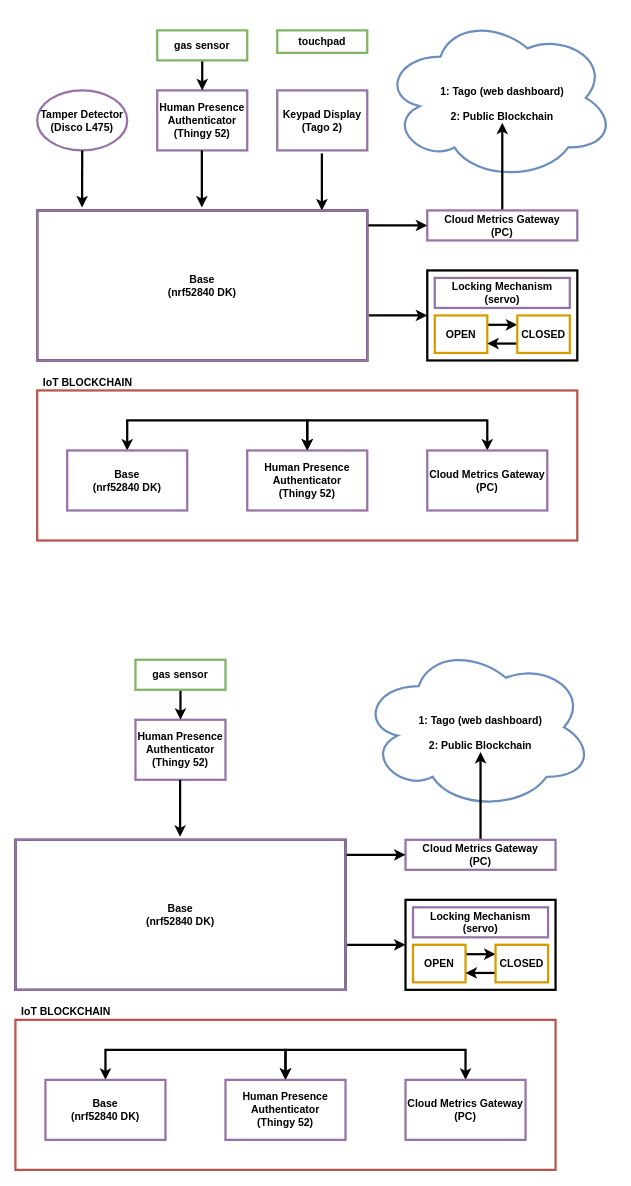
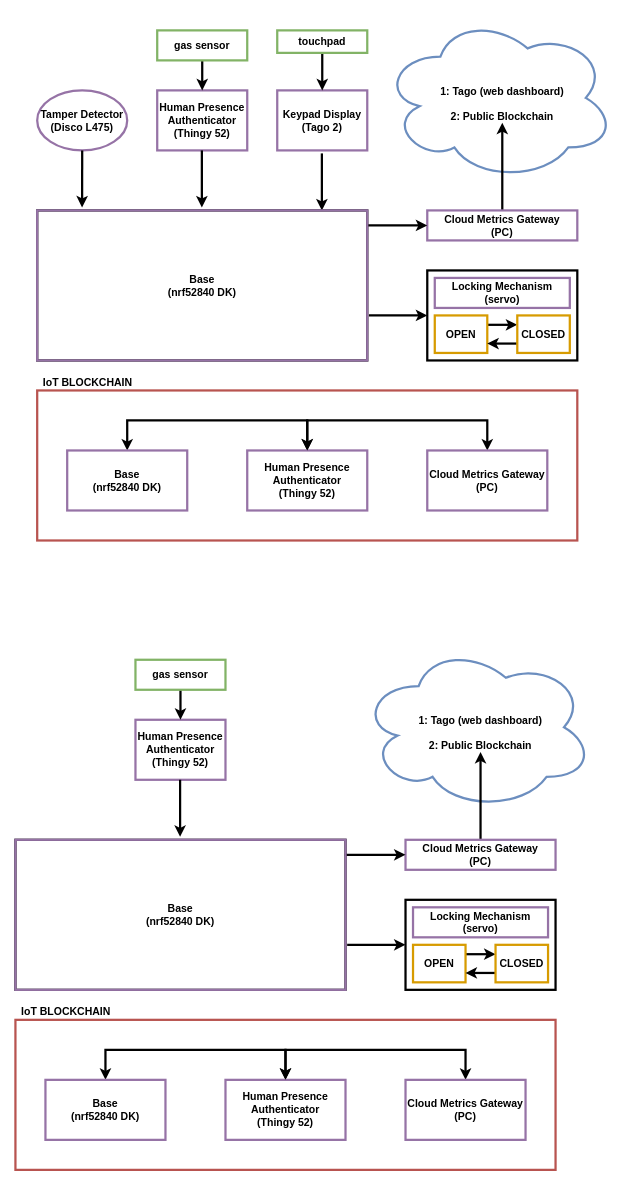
  <mxCell id="0" />
  <mxCell id="1" parent="0" />
  <mxCell id="2" value="" style="ellipse;shape=cloud;whiteSpace=wrap;html=1;fillColor=none;strokeColor=#6c8ebf;strokeWidth=3;fontSize=14;fontStyle=1" parent="1" vertex="1"><mxGeometry x="509" y="20" width="310" height="220" as="geometry" /></mxCell>
  <mxCell id="3" value="" style="rounded=0;whiteSpace=wrap;html=1;fillColor=none;strokeColor=#b85450;strokeWidth=3;fontSize=14;fontStyle=1" parent="1" vertex="1"><mxGeometry x="49" y="520" width="720" height="200" as="geometry" /></mxCell>
  <mxCell id="4" value="" style="rounded=0;whiteSpace=wrap;html=1;fillColor=none;strokeWidth=3;fontSize=14;fontStyle=1" parent="1" vertex="1"><mxGeometry x="569" y="360" width="200" height="120" as="geometry" /></mxCell>
  <mxCell id="5" value="&lt;div&gt;Human Presence Authenticator&lt;/div&gt;(Thingy 52)" style="rounded=0;whiteSpace=wrap;html=1;fillColor=none;strokeColor=#9673a6;strokeWidth=3;fontSize=14;fontStyle=1" parent="1" vertex="1"><mxGeometry x="209" y="120" width="120" height="80" as="geometry" /></mxCell>
  <mxCell id="6" value="&lt;div&gt;Tamper Detector&lt;/div&gt;(Disco L475)" style="ellipse;whiteSpace=wrap;html=1;fillColor=none;strokeColor=#9673a6;strokeWidth=3;fontSize=14;fontStyle=1;" parent="1" vertex="1"><mxGeometry x="49" y="120" width="120" height="80" as="geometry" /></mxCell>
  <mxCell id="7" value="&lt;div&gt;Locking Mechanism&lt;/div&gt;&lt;div&gt;(s&lt;span style=&quot;background-color: transparent; color: light-dark(rgb(0, 0, 0), rgb(255, 255, 255));&quot;&gt;ervo)&lt;/span&gt;&lt;/div&gt;" style="rounded=0;whiteSpace=wrap;html=1;fillColor=none;strokeColor=#9673a6;strokeWidth=3;fontSize=14;fontStyle=1" parent="1" vertex="1"><mxGeometry x="579" y="370" width="180" height="40" as="geometry" /></mxCell>
  <mxCell id="8" value="" style="rounded=0;whiteSpace=wrap;html=1;fillColor=none;strokeWidth=3;fontSize=14;fontStyle=1" parent="1" vertex="1"><mxGeometry x="49" y="280" width="440" height="200" as="geometry" /></mxCell>
  <mxCell id="9" style="edgeStyle=orthogonalEdgeStyle;rounded=0;orthogonalLoop=1;jettySize=auto;html=1;exitX=0.5;exitY=0;exitDx=0;exitDy=0;entryX=0.5;entryY=1;entryDx=0;entryDy=0;strokeWidth=3;fontSize=14;fontStyle=1" parent="1" source="10" target="12" edge="1"><mxGeometry relative="1" as="geometry" /></mxCell>
  <mxCell id="10" value="&lt;div&gt;Cloud Metrics Gateway&lt;/div&gt;&lt;div&gt;(PC)&lt;/div&gt;" style="rounded=0;whiteSpace=wrap;html=1;fillColor=none;strokeColor=#9673a6;strokeWidth=3;fontSize=14;fontStyle=1" parent="1" vertex="1"><mxGeometry x="569" y="280" width="200" height="40" as="geometry" /></mxCell>
  <mxCell id="11" value="&lt;div&gt;Keypad Display&lt;/div&gt;(Tago 2)" style="rounded=0;whiteSpace=wrap;html=1;fillColor=none;strokeColor=#9673a6;strokeWidth=3;fontSize=14;fontStyle=1" parent="1" vertex="1"><mxGeometry x="369" y="120" width="120" height="80" as="geometry" /></mxCell>
  <mxCell id="12" value="1: Tago&amp;nbsp;&lt;span style=&quot;background-color: transparent; color: light-dark(rgb(0, 0, 0), rgb(255, 255, 255));&quot;&gt;(web dashboard)&lt;/span&gt;&lt;div&gt;&lt;br&gt;&lt;div&gt;2: Public Blockchain&lt;/div&gt;&lt;/div&gt;" style="rounded=0;whiteSpace=wrap;html=1;fillColor=none;strokeColor=none;strokeWidth=3;fontSize=14;fontStyle=1" parent="1" vertex="1"><mxGeometry x="569" y="113" width="200" height="50" as="geometry" /></mxCell>
  <mxCell id="13" style="edgeStyle=orthogonalEdgeStyle;rounded=0;orthogonalLoop=1;jettySize=auto;html=1;exitX=0.5;exitY=1;exitDx=0;exitDy=0;entryX=0.5;entryY=0;entryDx=0;entryDy=0;strokeWidth=3;fontSize=14;fontStyle=1" parent="1" source="14" target="5" edge="1"><mxGeometry relative="1" as="geometry" /></mxCell>
  <mxCell id="14" value="gas sensor" style="rounded=0;whiteSpace=wrap;html=1;fillColor=none;strokeColor=#82b366;strokeWidth=3;fontSize=14;fontStyle=1" parent="1" vertex="1"><mxGeometry x="209" y="40" width="120" height="40" as="geometry" /></mxCell>
  <mxCell id="15" style="edgeStyle=orthogonalEdgeStyle;rounded=0;orthogonalLoop=1;jettySize=auto;html=1;exitX=1;exitY=0.25;exitDx=0;exitDy=0;entryX=0;entryY=0.25;entryDx=0;entryDy=0;strokeWidth=3;fontSize=14;fontStyle=1" parent="1" source="16" target="18" edge="1"><mxGeometry relative="1" as="geometry" /></mxCell>
  <mxCell id="16" value="OPEN" style="rounded=0;whiteSpace=wrap;html=1;fillColor=none;strokeColor=#d79b00;strokeWidth=3;fontSize=14;fontStyle=1" parent="1" vertex="1"><mxGeometry x="579" y="420" width="70" height="50" as="geometry" /></mxCell>
  <mxCell id="17" style="edgeStyle=orthogonalEdgeStyle;rounded=0;orthogonalLoop=1;jettySize=auto;html=1;exitX=0;exitY=0.75;exitDx=0;exitDy=0;entryX=1;entryY=0.75;entryDx=0;entryDy=0;strokeWidth=3;fontSize=14;fontStyle=1" parent="1" source="18" target="16" edge="1"><mxGeometry relative="1" as="geometry" /></mxCell>
  <mxCell id="18" value="CLOSED" style="rounded=0;whiteSpace=wrap;html=1;fillColor=none;strokeColor=#d79b00;strokeWidth=3;fontSize=14;fontStyle=1" parent="1" vertex="1"><mxGeometry x="689" y="420" width="70" height="50" as="geometry" /></mxCell>
  <mxCell id="19" value="" style="endArrow=classic;html=1;rounded=0;entryX=0;entryY=0.5;entryDx=0;entryDy=0;exitX=0.998;exitY=0.1;exitDx=0;exitDy=0;exitPerimeter=0;strokeWidth=3;fontSize=14;fontStyle=1" parent="1" source="8" target="10" edge="1"><mxGeometry width="50" height="50" relative="1" as="geometry"><mxPoint x="339" y="310" as="sourcePoint" /><mxPoint x="389" y="260" as="targetPoint" /></mxGeometry></mxCell>
  <mxCell id="20" value="" style="endArrow=classic;html=1;rounded=0;entryX=0;entryY=0.5;entryDx=0;entryDy=0;exitX=1.005;exitY=0.7;exitDx=0;exitDy=0;exitPerimeter=0;strokeWidth=3;fontSize=14;fontStyle=1" parent="1" source="8" target="4" edge="1"><mxGeometry width="50" height="50" relative="1" as="geometry"><mxPoint x="339" y="310" as="sourcePoint" /><mxPoint x="389" y="260" as="targetPoint" /></mxGeometry></mxCell>
+ <mxCell id="21" style="edgeStyle=orthogonalEdgeStyle;rounded=0;orthogonalLoop=1;jettySize=auto;html=1;exitX=0.5;exitY=1;exitDx=0;exitDy=0;entryX=0.5;entryY=0;entryDx=0;entryDy=0;strokeWidth=3;fontSize=14;fontStyle=1" parent="1" source="22" target="11" edge="1"><mxGeometry relative="1" as="geometry" /></mxCell>
  <mxCell id="22" value="touchpad" style="rounded=0;whiteSpace=wrap;html=1;fillColor=none;strokeColor=#82b366;strokeWidth=3;fontSize=14;fontStyle=1" parent="1" vertex="1"><mxGeometry x="369" y="40" width="120" height="30" as="geometry" /></mxCell>
  <mxCell id="23" value="" style="endArrow=classic;html=1;rounded=0;exitX=0.5;exitY=1;exitDx=0;exitDy=0;entryX=0.136;entryY=-0.02;entryDx=0;entryDy=0;entryPerimeter=0;strokeWidth=3;fontSize=14;fontStyle=1" parent="1" source="6" target="8" edge="1"><mxGeometry width="50" height="50" relative="1" as="geometry"><mxPoint x="339" y="310" as="sourcePoint" /><mxPoint x="389" y="260" as="targetPoint" /></mxGeometry></mxCell>
  <mxCell id="24" value="" style="endArrow=classic;html=1;rounded=0;exitX=0.5;exitY=1;exitDx=0;exitDy=0;entryX=0.136;entryY=-0.02;entryDx=0;entryDy=0;entryPerimeter=0;strokeWidth=3;fontSize=14;fontStyle=1" parent="1" edge="1"><mxGeometry width="50" height="50" relative="1" as="geometry"><mxPoint x="268.5" y="200" as="sourcePoint" /><mxPoint x="268.5" y="276" as="targetPoint" /></mxGeometry></mxCell>
  <mxCell id="25" value="" style="endArrow=classic;html=1;rounded=0;exitX=0.5;exitY=1;exitDx=0;exitDy=0;entryX=0.136;entryY=-0.02;entryDx=0;entryDy=0;entryPerimeter=0;strokeWidth=3;fontSize=14;fontStyle=1" parent="1" edge="1"><mxGeometry width="50" height="50" relative="1" as="geometry"><mxPoint x="428.5" y="204" as="sourcePoint" /><mxPoint x="428.5" y="280" as="targetPoint" /></mxGeometry></mxCell>
  <mxCell id="26" value="Base&lt;div&gt;(nrf52840 DK)&lt;/div&gt;" style="rounded=0;whiteSpace=wrap;html=1;fillColor=none;strokeColor=#9673a6;strokeWidth=3;fontSize=14;fontStyle=1" parent="1" vertex="1"><mxGeometry x="49" y="280" width="440" height="200" as="geometry" /></mxCell>
  <mxCell id="27" style="edgeStyle=orthogonalEdgeStyle;rounded=0;orthogonalLoop=1;jettySize=auto;html=1;exitX=0.5;exitY=0;exitDx=0;exitDy=0;entryX=0.5;entryY=0;entryDx=0;entryDy=0;startArrow=classic;startFill=1;strokeWidth=3;fontSize=14;fontStyle=1" parent="1" source="28" target="29" edge="1"><mxGeometry relative="1" as="geometry"><Array as="points"><mxPoint x="169" y="560" /><mxPoint x="409" y="560" /></Array></mxGeometry></mxCell>
  <mxCell id="28" value="Base&lt;div&gt;(nrf52840 DK)&lt;/div&gt;" style="rounded=0;whiteSpace=wrap;html=1;fillColor=none;strokeColor=#9673a6;strokeWidth=3;fontSize=14;fontStyle=1" parent="1" vertex="1"><mxGeometry x="89" y="600" width="160" height="80" as="geometry" /></mxCell>
  <mxCell id="29" value="&lt;div&gt;Human Presence Authenticator&lt;/div&gt;(Thingy 52)" style="rounded=0;whiteSpace=wrap;html=1;fillColor=none;strokeColor=#9673a6;strokeWidth=3;fontSize=14;fontStyle=1" parent="1" vertex="1"><mxGeometry x="329" y="600" width="160" height="80" as="geometry" /></mxCell>
  <mxCell id="30" style="edgeStyle=orthogonalEdgeStyle;rounded=0;orthogonalLoop=1;jettySize=auto;html=1;exitX=0.5;exitY=0;exitDx=0;exitDy=0;entryX=0.5;entryY=0;entryDx=0;entryDy=0;startArrow=classic;startFill=1;strokeWidth=3;fontSize=14;fontStyle=1" parent="1" source="31" target="29" edge="1"><mxGeometry relative="1" as="geometry"><Array as="points"><mxPoint x="649" y="560" /><mxPoint x="409" y="560" /></Array></mxGeometry></mxCell>
  <mxCell id="31" value="&lt;div&gt;Cloud Metrics Gateway&lt;/div&gt;&lt;div&gt;(PC)&lt;/div&gt;" style="rounded=0;whiteSpace=wrap;html=1;fillColor=none;strokeColor=#9673a6;strokeWidth=3;fontSize=14;fontStyle=1" parent="1" vertex="1"><mxGeometry x="569" y="600" width="160" height="80" as="geometry" /></mxCell>
  <mxCell id="32" value="IoT BLOCKCHAIN" style="text;html=1;align=center;verticalAlign=middle;resizable=0;points=[];autosize=1;strokeColor=none;fillColor=none;strokeWidth=3;fontSize=14;fontStyle=1" parent="1" vertex="1"><mxGeometry x="49" y="494" width="133" height="29" as="geometry" /></mxCell>
  <mxCell id="33" value="" style="ellipse;shape=cloud;whiteSpace=wrap;html=1;fillColor=none;strokeColor=#6c8ebf;strokeWidth=3;fontSize=14;fontStyle=1" vertex="1" parent="1"><mxGeometry x="480" y="859" width="310" height="220" as="geometry" /></mxCell>
  <mxCell id="34" value="" style="rounded=0;whiteSpace=wrap;html=1;fillColor=none;strokeColor=#b85450;strokeWidth=3;fontSize=14;fontStyle=1" vertex="1" parent="1"><mxGeometry x="20" y="1359" width="720" height="200" as="geometry" /></mxCell>
  <mxCell id="35" value="" style="rounded=0;whiteSpace=wrap;html=1;fillColor=none;strokeWidth=3;fontSize=14;fontStyle=1" vertex="1" parent="1"><mxGeometry x="540" y="1199" width="200" height="120" as="geometry" /></mxCell>
  <mxCell id="36" value="&lt;div&gt;Human Presence Authenticator&lt;/div&gt;(Thingy 52)" style="rounded=0;whiteSpace=wrap;html=1;fillColor=none;strokeColor=#9673a6;strokeWidth=3;fontSize=14;fontStyle=1" vertex="1" parent="1"><mxGeometry x="180" y="959" width="120" height="80" as="geometry" /></mxCell>
  <mxCell id="37" value="&lt;div&gt;Locking Mechanism&lt;/div&gt;&lt;div&gt;(s&lt;span style=&quot;background-color: transparent; color: light-dark(rgb(0, 0, 0), rgb(255, 255, 255));&quot;&gt;ervo)&lt;/span&gt;&lt;/div&gt;" style="rounded=0;whiteSpace=wrap;html=1;fillColor=none;strokeColor=#9673a6;strokeWidth=3;fontSize=14;fontStyle=1" vertex="1" parent="1"><mxGeometry x="550" y="1209" width="180" height="40" as="geometry" /></mxCell>
  <mxCell id="38" value="" style="rounded=0;whiteSpace=wrap;html=1;fillColor=none;strokeWidth=3;fontSize=14;fontStyle=1" vertex="1" parent="1"><mxGeometry x="20" y="1119" width="440" height="200" as="geometry" /></mxCell>
  <mxCell id="39" style="edgeStyle=orthogonalEdgeStyle;rounded=0;orthogonalLoop=1;jettySize=auto;html=1;exitX=0.5;exitY=0;exitDx=0;exitDy=0;entryX=0.5;entryY=1;entryDx=0;entryDy=0;strokeWidth=3;fontSize=14;fontStyle=1" edge="1" parent="1" source="40" target="41"><mxGeometry relative="1" as="geometry" /></mxCell>
  <mxCell id="40" value="&lt;div&gt;Cloud Metrics Gateway&lt;/div&gt;&lt;div&gt;(PC)&lt;/div&gt;" style="rounded=0;whiteSpace=wrap;html=1;fillColor=none;strokeColor=#9673a6;strokeWidth=3;fontSize=14;fontStyle=1" vertex="1" parent="1"><mxGeometry x="540" y="1119" width="200" height="40" as="geometry" /></mxCell>
  <mxCell id="41" value="1: Tago&amp;nbsp;&lt;span style=&quot;background-color: transparent; color: light-dark(rgb(0, 0, 0), rgb(255, 255, 255));&quot;&gt;(web dashboard)&lt;/span&gt;&lt;div&gt;&lt;br&gt;&lt;div&gt;2: Public Blockchain&lt;/div&gt;&lt;/div&gt;" style="rounded=0;whiteSpace=wrap;html=1;fillColor=none;strokeColor=none;strokeWidth=3;fontSize=14;fontStyle=1" vertex="1" parent="1"><mxGeometry x="540" y="952" width="200" height="50" as="geometry" /></mxCell>
  <mxCell id="42" style="edgeStyle=orthogonalEdgeStyle;rounded=0;orthogonalLoop=1;jettySize=auto;html=1;exitX=0.5;exitY=1;exitDx=0;exitDy=0;entryX=0.5;entryY=0;entryDx=0;entryDy=0;strokeWidth=3;fontSize=14;fontStyle=1" edge="1" parent="1" source="43" target="36"><mxGeometry relative="1" as="geometry" /></mxCell>
  <mxCell id="43" value="gas sensor" style="rounded=0;whiteSpace=wrap;html=1;fillColor=none;strokeColor=#82b366;strokeWidth=3;fontSize=14;fontStyle=1" vertex="1" parent="1"><mxGeometry x="180" y="879" width="120" height="40" as="geometry" /></mxCell>
  <mxCell id="44" style="edgeStyle=orthogonalEdgeStyle;rounded=0;orthogonalLoop=1;jettySize=auto;html=1;exitX=1;exitY=0.25;exitDx=0;exitDy=0;entryX=0;entryY=0.25;entryDx=0;entryDy=0;strokeWidth=3;fontSize=14;fontStyle=1" edge="1" parent="1" source="45" target="47"><mxGeometry relative="1" as="geometry" /></mxCell>
  <mxCell id="45" value="OPEN" style="rounded=0;whiteSpace=wrap;html=1;fillColor=none;strokeColor=#d79b00;strokeWidth=3;fontSize=14;fontStyle=1" vertex="1" parent="1"><mxGeometry x="550" y="1259" width="70" height="50" as="geometry" /></mxCell>
  <mxCell id="46" style="edgeStyle=orthogonalEdgeStyle;rounded=0;orthogonalLoop=1;jettySize=auto;html=1;exitX=0;exitY=0.75;exitDx=0;exitDy=0;entryX=1;entryY=0.75;entryDx=0;entryDy=0;strokeWidth=3;fontSize=14;fontStyle=1" edge="1" parent="1" source="47" target="45"><mxGeometry relative="1" as="geometry" /></mxCell>
  <mxCell id="47" value="CLOSED" style="rounded=0;whiteSpace=wrap;html=1;fillColor=none;strokeColor=#d79b00;strokeWidth=3;fontSize=14;fontStyle=1" vertex="1" parent="1"><mxGeometry x="660" y="1259" width="70" height="50" as="geometry" /></mxCell>
  <mxCell id="48" value="" style="endArrow=classic;html=1;rounded=0;entryX=0;entryY=0.5;entryDx=0;entryDy=0;exitX=0.998;exitY=0.1;exitDx=0;exitDy=0;exitPerimeter=0;strokeWidth=3;fontSize=14;fontStyle=1" edge="1" parent="1" source="38" target="40"><mxGeometry width="50" height="50" relative="1" as="geometry"><mxPoint x="310" y="1149" as="sourcePoint" /><mxPoint x="360" y="1099" as="targetPoint" /></mxGeometry></mxCell>
  <mxCell id="49" value="" style="endArrow=classic;html=1;rounded=0;entryX=0;entryY=0.5;entryDx=0;entryDy=0;exitX=1.005;exitY=0.7;exitDx=0;exitDy=0;exitPerimeter=0;strokeWidth=3;fontSize=14;fontStyle=1" edge="1" parent="1" source="38" target="35"><mxGeometry width="50" height="50" relative="1" as="geometry"><mxPoint x="310" y="1149" as="sourcePoint" /><mxPoint x="360" y="1099" as="targetPoint" /></mxGeometry></mxCell>
  <mxCell id="50" value="" style="endArrow=classic;html=1;rounded=0;exitX=0.5;exitY=1;exitDx=0;exitDy=0;entryX=0.136;entryY=-0.02;entryDx=0;entryDy=0;entryPerimeter=0;strokeWidth=3;fontSize=14;fontStyle=1" edge="1" parent="1"><mxGeometry width="50" height="50" relative="1" as="geometry"><mxPoint x="239.5" y="1039" as="sourcePoint" /><mxPoint x="239.5" y="1115" as="targetPoint" /></mxGeometry></mxCell>
  <mxCell id="51" value="Base&lt;div&gt;(nrf52840 DK)&lt;/div&gt;" style="rounded=0;whiteSpace=wrap;html=1;fillColor=none;strokeColor=#9673a6;strokeWidth=3;fontSize=14;fontStyle=1" vertex="1" parent="1"><mxGeometry x="20" y="1119" width="440" height="200" as="geometry" /></mxCell>
  <mxCell id="52" style="edgeStyle=orthogonalEdgeStyle;rounded=0;orthogonalLoop=1;jettySize=auto;html=1;exitX=0.5;exitY=0;exitDx=0;exitDy=0;entryX=0.5;entryY=0;entryDx=0;entryDy=0;startArrow=classic;startFill=1;strokeWidth=3;fontSize=14;fontStyle=1" edge="1" parent="1" source="53" target="54"><mxGeometry relative="1" as="geometry"><Array as="points"><mxPoint x="140" y="1399" /><mxPoint x="380" y="1399" /></Array></mxGeometry></mxCell>
  <mxCell id="53" value="Base&lt;div&gt;(nrf52840 DK)&lt;/div&gt;" style="rounded=0;whiteSpace=wrap;html=1;fillColor=none;strokeColor=#9673a6;strokeWidth=3;fontSize=14;fontStyle=1" vertex="1" parent="1"><mxGeometry x="60" y="1439" width="160" height="80" as="geometry" /></mxCell>
  <mxCell id="54" value="&lt;div&gt;Human Presence Authenticator&lt;/div&gt;(Thingy 52)" style="rounded=0;whiteSpace=wrap;html=1;fillColor=none;strokeColor=#9673a6;strokeWidth=3;fontSize=14;fontStyle=1" vertex="1" parent="1"><mxGeometry x="300" y="1439" width="160" height="80" as="geometry" /></mxCell>
  <mxCell id="55" style="edgeStyle=orthogonalEdgeStyle;rounded=0;orthogonalLoop=1;jettySize=auto;html=1;exitX=0.5;exitY=0;exitDx=0;exitDy=0;entryX=0.5;entryY=0;entryDx=0;entryDy=0;startArrow=classic;startFill=1;strokeWidth=3;fontSize=14;fontStyle=1" edge="1" parent="1" source="56" target="54"><mxGeometry relative="1" as="geometry"><Array as="points"><mxPoint x="620" y="1399" /><mxPoint x="380" y="1399" /></Array></mxGeometry></mxCell>
  <mxCell id="56" value="&lt;div&gt;Cloud Metrics Gateway&lt;/div&gt;&lt;div&gt;(PC)&lt;/div&gt;" style="rounded=0;whiteSpace=wrap;html=1;fillColor=none;strokeColor=#9673a6;strokeWidth=3;fontSize=14;fontStyle=1" vertex="1" parent="1"><mxGeometry x="540" y="1439" width="160" height="80" as="geometry" /></mxCell>
  <mxCell id="57" value="IoT BLOCKCHAIN" style="text;html=1;align=center;verticalAlign=middle;resizable=0;points=[];autosize=1;strokeColor=none;fillColor=none;strokeWidth=3;fontSize=14;fontStyle=1" vertex="1" parent="1"><mxGeometry x="20" y="1333" width="133" height="29" as="geometry" /></mxCell>
